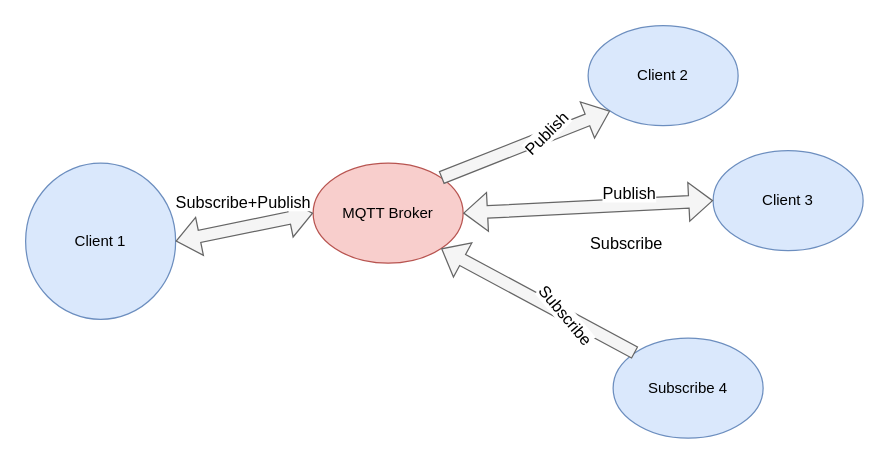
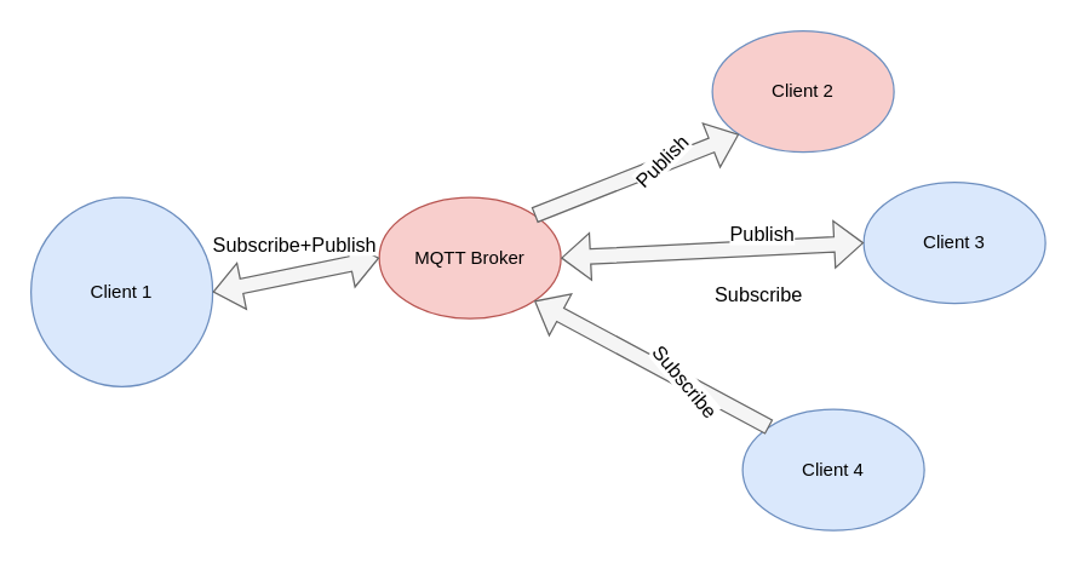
  <mxCell id="0" />
  <mxCell id="1" parent="0" />
  <mxCell id="2" value="MQTT Broker" style="ellipse;whiteSpace=wrap;html=1;fillColor=#f8cecc;strokeColor=#b85450;" vertex="1" parent="1"><mxGeometry x="250" y="130" width="120" height="80" as="geometry" /></mxCell>
  <mxCell id="3" value="Client 1" style="ellipse;whiteSpace=wrap;html=1;fillColor=#dae8fc;strokeColor=#6c8ebf;" vertex="1" parent="1"><mxGeometry x="20" y="130" width="120" height="125" as="geometry" /></mxCell>
- <mxCell id="4" value="Client 2" style="ellipse;whiteSpace=wrap;html=1;fillColor=#dae8fc;strokeColor=#6c8ebf;" vertex="1" parent="1"><mxGeometry x="470" y="20" width="120" height="80" as="geometry" /></mxCell>
+ <mxCell id="4" value="Client 2" style="ellipse;whiteSpace=wrap;html=1;fillColor=#f8cecc;strokeColor=#6c8ebf;" vertex="1" parent="1"><mxGeometry x="470" y="20" width="120" height="80" as="geometry" /></mxCell>
  <mxCell id="5" value="Client 3" style="ellipse;whiteSpace=wrap;html=1;fillColor=#dae8fc;strokeColor=#6c8ebf;" vertex="1" parent="1"><mxGeometry x="570" y="120" width="120" height="80" as="geometry" /></mxCell>
- <mxCell id="6" value="Subscribe 4" style="ellipse;whiteSpace=wrap;html=1;fillColor=#dae8fc;strokeColor=#6c8ebf;" vertex="1" parent="1"><mxGeometry x="490" y="270" width="120" height="80" as="geometry" /></mxCell>
+ <mxCell id="6" value="Client 4" style="ellipse;whiteSpace=wrap;html=1;fillColor=#dae8fc;strokeColor=#6c8ebf;" vertex="1" parent="1"><mxGeometry x="490" y="270" width="120" height="80" as="geometry" /></mxCell>
  <mxCell id="7" value="&lt;font style=&quot;font-size: 13px;&quot;&gt;Subscribe+Publish&lt;/font&gt;" style="shape=flexArrow;endArrow=classic;startArrow=classic;html=1;rounded=0;exitX=1;exitY=0.5;exitDx=0;exitDy=0;entryX=0;entryY=0.5;entryDx=0;entryDy=0;fillColor=#f5f5f5;strokeColor=#666666;" edge="1" parent="1" source="3" target="2"><mxGeometry x="0.053" y="20" width="100" height="100" relative="1" as="geometry"><mxPoint x="500" y="240" as="sourcePoint" /><mxPoint x="600" y="140" as="targetPoint" /><mxPoint as="offset" /></mxGeometry></mxCell>
  <mxCell id="8" value="" style="shape=flexArrow;endArrow=classic;html=1;rounded=0;exitX=1;exitY=0;exitDx=0;exitDy=0;entryX=0;entryY=1;entryDx=0;entryDy=0;fillColor=#f5f5f5;strokeColor=#666666;" edge="1" parent="1" source="2" target="4"><mxGeometry width="50" height="50" relative="1" as="geometry"><mxPoint x="530" y="220" as="sourcePoint" /><mxPoint x="580" y="170" as="targetPoint" /></mxGeometry></mxCell>
  <mxCell id="9" value="" style="shape=flexArrow;endArrow=classic;startArrow=classic;html=1;rounded=0;exitX=1;exitY=0.5;exitDx=0;exitDy=0;entryX=0;entryY=0.5;entryDx=0;entryDy=0;fillColor=#f5f5f5;strokeColor=#666666;" edge="1" parent="1" source="2" target="5"><mxGeometry width="100" height="100" relative="1" as="geometry"><mxPoint x="500" y="240" as="sourcePoint" /><mxPoint x="600" y="140" as="targetPoint" /></mxGeometry></mxCell>
  <mxCell id="10" value="" style="shape=flexArrow;endArrow=classic;html=1;rounded=0;exitX=0;exitY=0;exitDx=0;exitDy=0;entryX=1;entryY=1;entryDx=0;entryDy=0;fillColor=#f5f5f5;strokeColor=#666666;" edge="1" parent="1" source="6" target="2"><mxGeometry x="0.687" y="102" width="50" height="50" relative="1" as="geometry"><mxPoint x="530" y="220" as="sourcePoint" /><mxPoint x="580" y="170" as="targetPoint" /><mxPoint as="offset" /></mxGeometry></mxCell>
  <mxCell id="11" value="&lt;span style=&quot;color: rgb(0, 0, 0); font-family: Helvetica; font-style: normal; font-variant-ligatures: normal; font-variant-caps: normal; font-weight: 400; letter-spacing: normal; orphans: 2; text-align: center; text-indent: 0px; text-transform: none; widows: 2; word-spacing: 0px; -webkit-text-stroke-width: 0px; background-color: rgb(255, 255, 255); text-decoration-thickness: initial; text-decoration-style: initial; text-decoration-color: initial; float: none; display: inline !important;&quot;&gt;&lt;font style=&quot;font-size: 13px;&quot;&gt;Subscribe&lt;/font&gt;&lt;/span&gt;" style="text;whiteSpace=wrap;html=1;fontSize=13;rotation=50;" vertex="1" parent="1"><mxGeometry x="410" y="260" width="120" height="30" as="geometry" /></mxCell>
  <mxCell id="12" value="&lt;span style=&quot;color: rgb(0, 0, 0); font-family: Helvetica; font-size: 13px; font-style: normal; font-variant-ligatures: normal; font-variant-caps: normal; font-weight: 400; letter-spacing: normal; orphans: 2; text-align: center; text-indent: 0px; text-transform: none; widows: 2; word-spacing: 0px; -webkit-text-stroke-width: 0px; background-color: rgb(255, 255, 255); text-decoration-thickness: initial; text-decoration-style: initial; text-decoration-color: initial; float: none; display: inline !important;&quot;&gt;Publish&lt;/span&gt;" style="text;whiteSpace=wrap;html=1;fontSize=13;" vertex="1" parent="1"><mxGeometry x="480" y="140" width="80" height="30" as="geometry" /></mxCell>
  <mxCell id="13" value="&lt;span style=&quot;color: rgb(0, 0, 0); font-family: Helvetica; font-size: 13px; font-style: normal; font-variant-ligatures: normal; font-variant-caps: normal; font-weight: 400; letter-spacing: normal; orphans: 2; text-align: center; text-indent: 0px; text-transform: none; widows: 2; word-spacing: 0px; -webkit-text-stroke-width: 0px; background-color: rgb(255, 255, 255); text-decoration-thickness: initial; text-decoration-style: initial; text-decoration-color: initial; float: none; display: inline !important;&quot;&gt;Subscribe&lt;/span&gt;" style="text;whiteSpace=wrap;html=1;fontSize=13;" vertex="1" parent="1"><mxGeometry x="470" y="180" width="80" height="30" as="geometry" /></mxCell>
  <mxCell id="14" value="&lt;span style=&quot;color: rgb(0, 0, 0); font-family: Helvetica; font-size: 13px; font-style: normal; font-variant-ligatures: normal; font-variant-caps: normal; font-weight: 400; letter-spacing: normal; orphans: 2; text-align: center; text-indent: 0px; text-transform: none; widows: 2; word-spacing: 0px; -webkit-text-stroke-width: 0px; background-color: rgb(255, 255, 255); text-decoration-thickness: initial; text-decoration-style: initial; text-decoration-color: initial; float: none; display: inline !important;&quot;&gt;Publish&lt;/span&gt;" style="text;whiteSpace=wrap;html=1;fontSize=13;rotation=-45;" vertex="1" parent="1"><mxGeometry x="410" y="80" width="80" height="30" as="geometry" /></mxCell>
